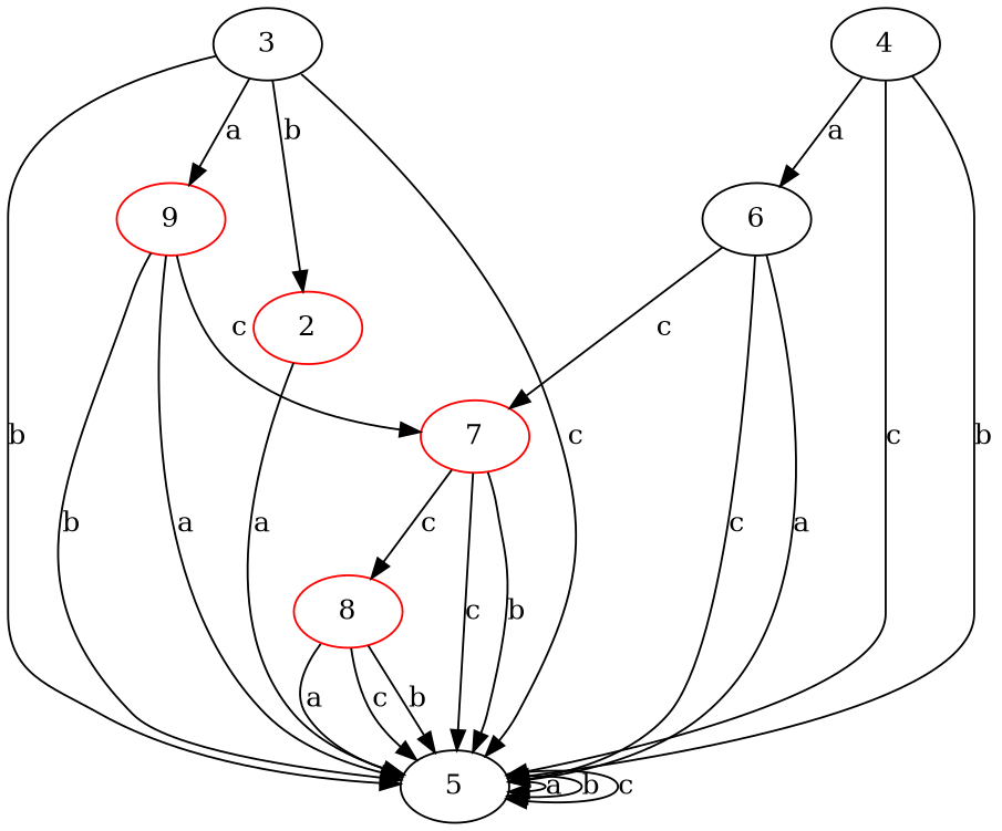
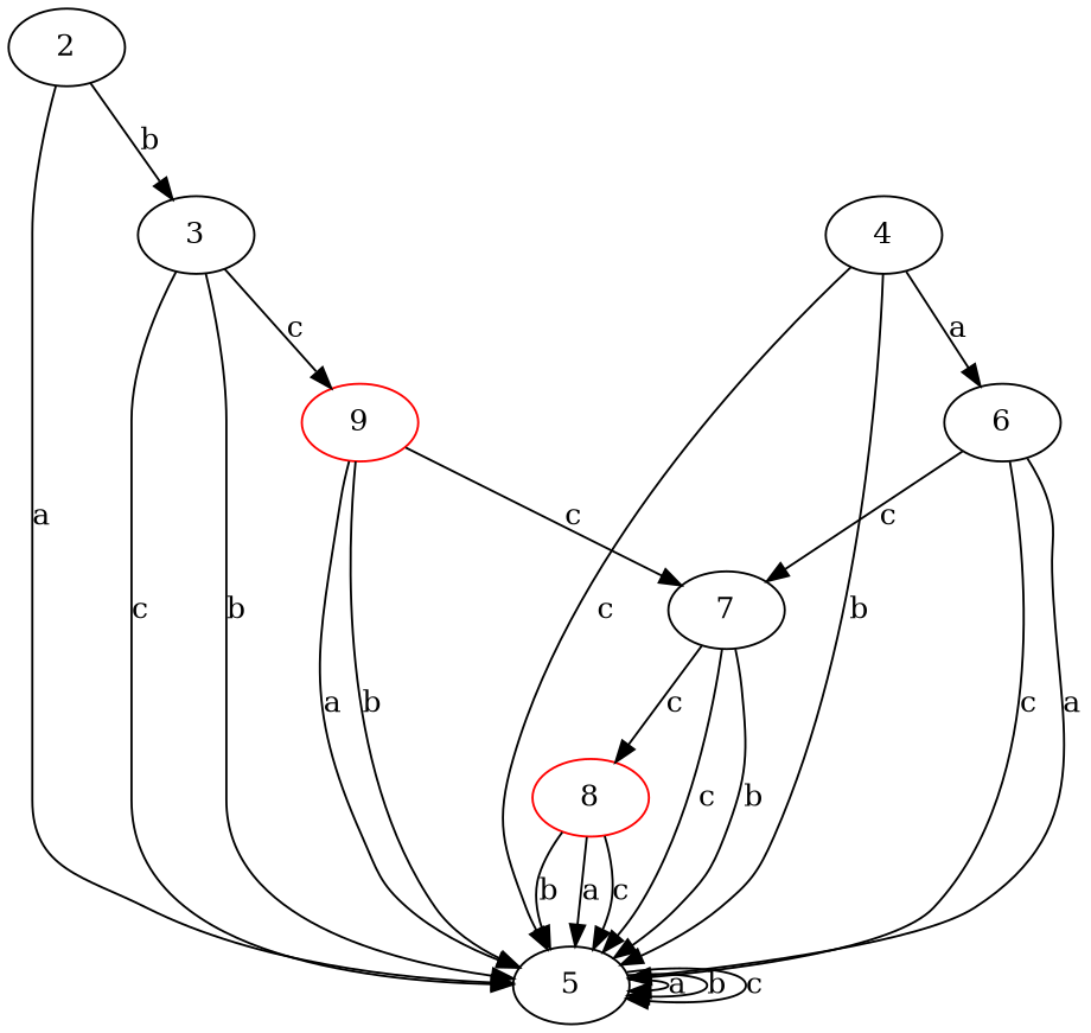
  digraph {
-   2 [color=red]
+   2 [color=black]
    3
    5
    9 [color=red]
    4
    6
-   7 [color=red]
+   7
    8 [color=red]
-   3 -> 2 [label=b]
+   2 -> 3 [label=b]
    2 -> 5 [label=a]
    3 -> 5 [label=c]
    3 -> 5 [label=b]
-   3 -> 9 [label=a]
+   3 -> 9 [label=c]
    5 -> 5 [label=a]
    5 -> 5 [label=b]
    5 -> 5 [label=c]
    9 -> 5 [label=b]
    9 -> 5 [label=a]
    9 -> 7 [label=c]
    4 -> 5 [label=c]
    4 -> 5 [label=b]
    4 -> 6 [label=a]
    6 -> 5 [label=c]
    6 -> 5 [label=a]
    6 -> 7 [label=c]
    7 -> 5 [label=c]
    7 -> 5 [label=b]
    7 -> 8 [label=c]
    8 -> 5 [label=b]
    8 -> 5 [label=a]
    8 -> 5 [label=c]
  }
